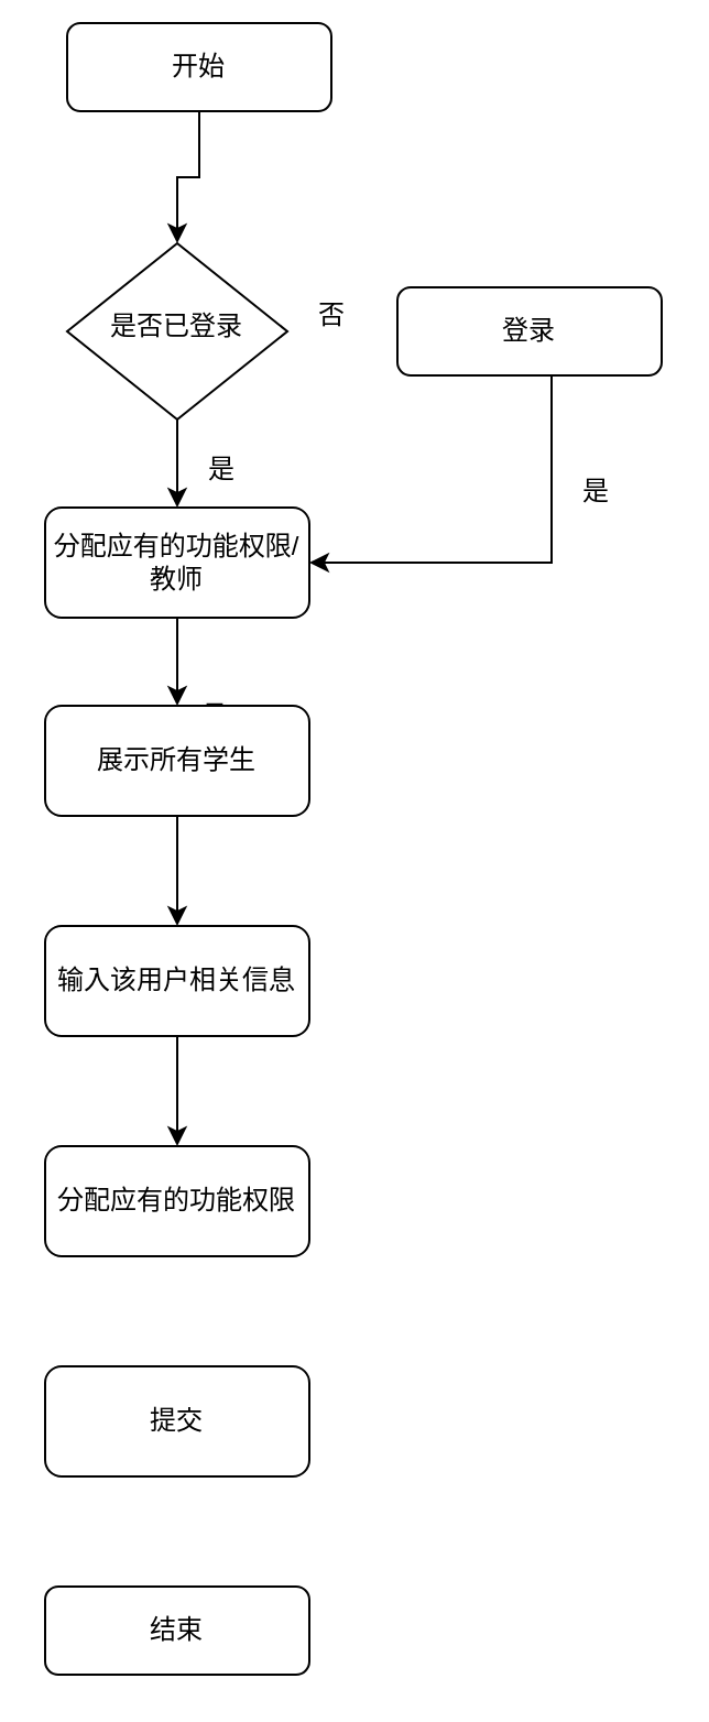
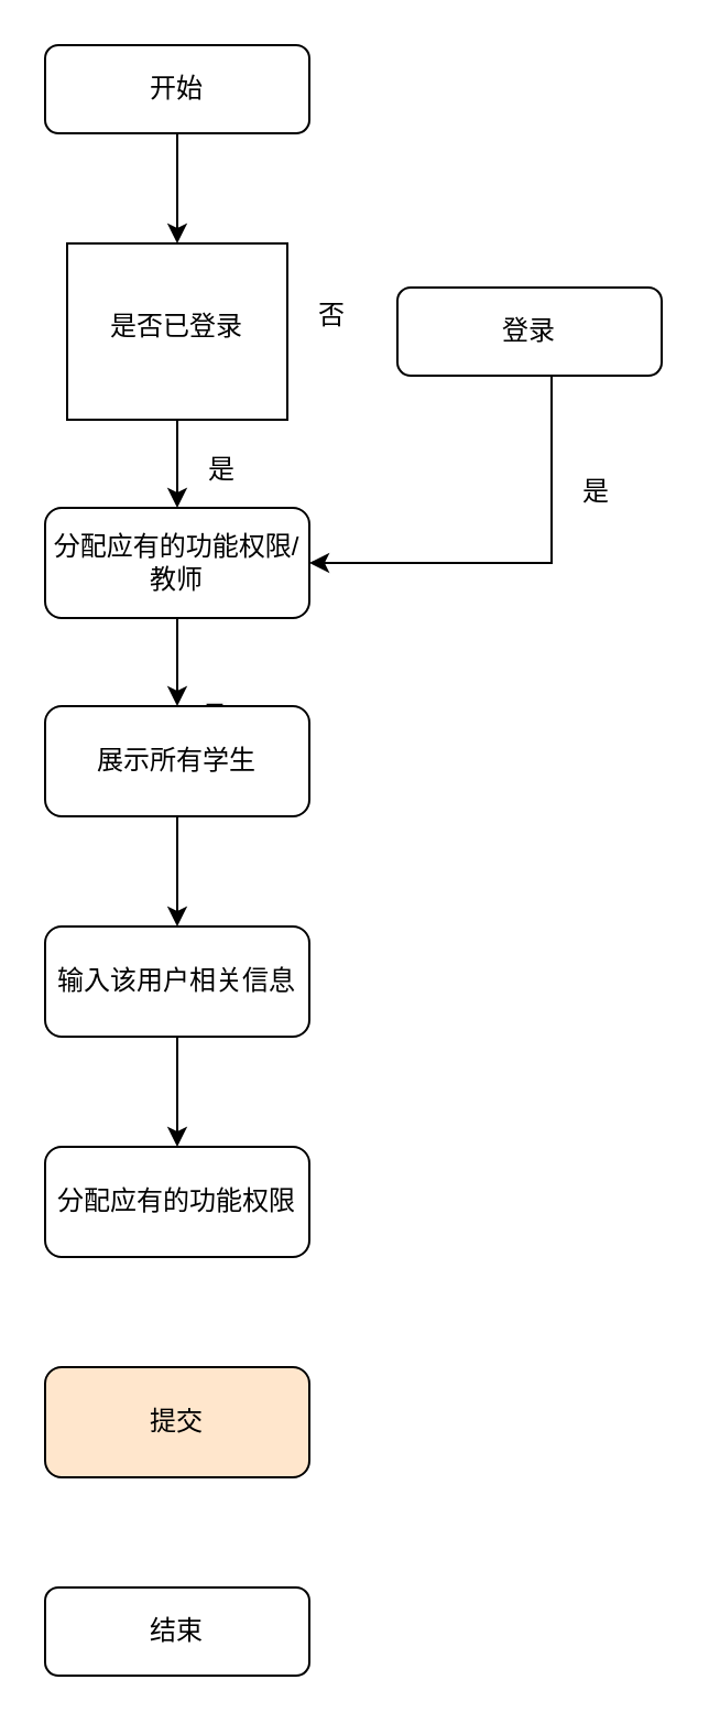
  <mxCell id="0" />
  <mxCell id="1" parent="0" />
  <mxCell id="2" value="" style="edgeStyle=orthogonalEdgeStyle;rounded=0;orthogonalLoop=1;jettySize=auto;html=1;" edge="1" parent="1" source="3" target="5"><mxGeometry relative="1" as="geometry" /></mxCell>
- <mxCell id="3" value="开始" style="rounded=1;whiteSpace=wrap;html=1;fontSize=12;glass=0;strokeWidth=1;shadow=0;" vertex="1" parent="1"><mxGeometry x="30" y="10" width="120" height="40" as="geometry" /></mxCell>
+ <mxCell id="3" value="开始" style="rounded=1;whiteSpace=wrap;html=1;fontSize=12;glass=0;strokeWidth=1;shadow=0;" vertex="1" parent="1"><mxGeometry x="20" y="20" width="120" height="40" as="geometry" /></mxCell>
  <mxCell id="4" value="" style="edgeStyle=orthogonalEdgeStyle;rounded=0;orthogonalLoop=1;jettySize=auto;html=1;" edge="1" parent="1" source="5" target="13"><mxGeometry relative="1" as="geometry" /></mxCell>
- <mxCell id="5" value="是否已登录" style="rhombus;whiteSpace=wrap;html=1;shadow=0;fontFamily=Helvetica;fontSize=12;align=center;strokeWidth=1;spacing=6;spacingTop=-4;" vertex="1" parent="1"><mxGeometry x="30" y="110" width="100" height="80" as="geometry" /></mxCell>
+ <mxCell id="5" value="是否已登录" style="whiteSpace=wrap;html=1;shadow=0;fontFamily=Helvetica;fontSize=12;align=center;strokeWidth=1;spacing=6;spacingTop=-4;rounded=0;" vertex="1" parent="1"><mxGeometry x="30" y="110" width="100" height="80" as="geometry" /></mxCell>
  <mxCell id="6" value="" style="edgeStyle=orthogonalEdgeStyle;rounded=0;orthogonalLoop=1;jettySize=auto;html=1;entryX=1;entryY=0.5;entryDx=0;entryDy=0;" edge="1" parent="1" source="7" target="13"><mxGeometry relative="1" as="geometry"><mxPoint x="240" y="240" as="targetPoint" /><Array as="points"><mxPoint x="250" y="255" /></Array></mxGeometry></mxCell>
  <mxCell id="7" value="登录" style="rounded=1;whiteSpace=wrap;html=1;fontSize=12;glass=0;strokeWidth=1;shadow=0;" vertex="1" parent="1"><mxGeometry x="180" y="130" width="120" height="40" as="geometry" /></mxCell>
  <mxCell id="8" value="" style="edgeStyle=orthogonalEdgeStyle;rounded=0;orthogonalLoop=1;jettySize=auto;html=1;exitX=0.5;exitY=1;exitDx=0;exitDy=0;" edge="1" parent="1" source="14"><mxGeometry relative="1" as="geometry"><mxPoint x="80" y="310" as="sourcePoint" /><mxPoint x="80" y="420" as="targetPoint" /></mxGeometry></mxCell>
  <mxCell id="9" value="结束" style="rounded=1;whiteSpace=wrap;html=1;fontSize=12;glass=0;strokeWidth=1;shadow=0;" vertex="1" parent="1"><mxGeometry x="20" y="720" width="120" height="40" as="geometry" /></mxCell>
  <mxCell id="10" value="分配应有的功能权限" style="rounded=1;whiteSpace=wrap;html=1;fontSize=12;glass=0;strokeWidth=1;shadow=0;" vertex="1" parent="1"><mxGeometry x="20" y="520" width="120" height="50" as="geometry" /></mxCell>
  <mxCell id="11" value="&lt;span style=&quot;color: rgb(0, 0, 0); font-family: Helvetica; font-size: 11px; font-style: normal; font-variant-ligatures: normal; font-variant-caps: normal; font-weight: 400; letter-spacing: normal; orphans: 2; text-align: center; text-indent: 0px; text-transform: none; widows: 2; word-spacing: 0px; -webkit-text-stroke-width: 0px; background-color: rgb(251, 251, 251); text-decoration-thickness: initial; text-decoration-style: initial; text-decoration-color: initial; float: none; display: inline !important;&quot;&gt;是&lt;/span&gt;" style="text;whiteSpace=wrap;html=1;" vertex="1" parent="1"><mxGeometry x="90" y="310" width="50" height="40" as="geometry" /></mxCell>
  <mxCell id="12" value="" style="edgeStyle=orthogonalEdgeStyle;rounded=0;orthogonalLoop=1;jettySize=auto;html=1;" edge="1" parent="1" source="13" target="14"><mxGeometry relative="1" as="geometry" /></mxCell>
  <mxCell id="13" value="分配应有的功能权限/教师" style="rounded=1;whiteSpace=wrap;html=1;fontSize=12;glass=0;strokeWidth=1;shadow=0;" vertex="1" parent="1"><mxGeometry x="20" y="230" width="120" height="50" as="geometry" /></mxCell>
  <mxCell id="14" value="展示所有学生" style="rounded=1;whiteSpace=wrap;html=1;fontSize=12;glass=0;strokeWidth=1;shadow=0;" vertex="1" parent="1"><mxGeometry x="20" y="320" width="120" height="50" as="geometry" /></mxCell>
  <mxCell id="15" value="" style="edgeStyle=orthogonalEdgeStyle;rounded=0;orthogonalLoop=1;jettySize=auto;html=1;" edge="1" parent="1" source="16" target="10"><mxGeometry relative="1" as="geometry" /></mxCell>
  <mxCell id="16" value="输入该用户相关信息" style="rounded=1;whiteSpace=wrap;html=1;fontSize=12;glass=0;strokeWidth=1;shadow=0;" vertex="1" parent="1"><mxGeometry x="20" y="420" width="120" height="50" as="geometry" /></mxCell>
  <mxCell id="17" value="是" style="text;html=1;align=center;verticalAlign=middle;resizable=0;points=[];autosize=1;strokeColor=none;fillColor=none;" vertex="1" parent="1"><mxGeometry x="80" y="198" width="40" height="30" as="geometry" /></mxCell>
  <mxCell id="18" value="否" style="text;html=1;align=center;verticalAlign=middle;resizable=0;points=[];autosize=1;strokeColor=none;fillColor=none;" vertex="1" parent="1"><mxGeometry x="130" y="128" width="40" height="30" as="geometry" /></mxCell>
  <mxCell id="19" value="是" style="text;html=1;align=center;verticalAlign=middle;resizable=0;points=[];autosize=1;strokeColor=none;fillColor=none;" vertex="1" parent="1"><mxGeometry x="250" y="208" width="40" height="30" as="geometry" /></mxCell>
- <mxCell id="20" value="提交" style="rounded=1;whiteSpace=wrap;html=1;fontSize=12;glass=0;strokeWidth=1;shadow=0;" vertex="1" parent="1"><mxGeometry x="20" y="620" width="120" height="50" as="geometry" /></mxCell>
+ <mxCell id="20" value="提交" style="rounded=1;whiteSpace=wrap;html=1;fontSize=12;glass=0;strokeWidth=1;shadow=0;fillColor=#ffe6cc;" vertex="1" parent="1"><mxGeometry x="20" y="620" width="120" height="50" as="geometry" /></mxCell>
